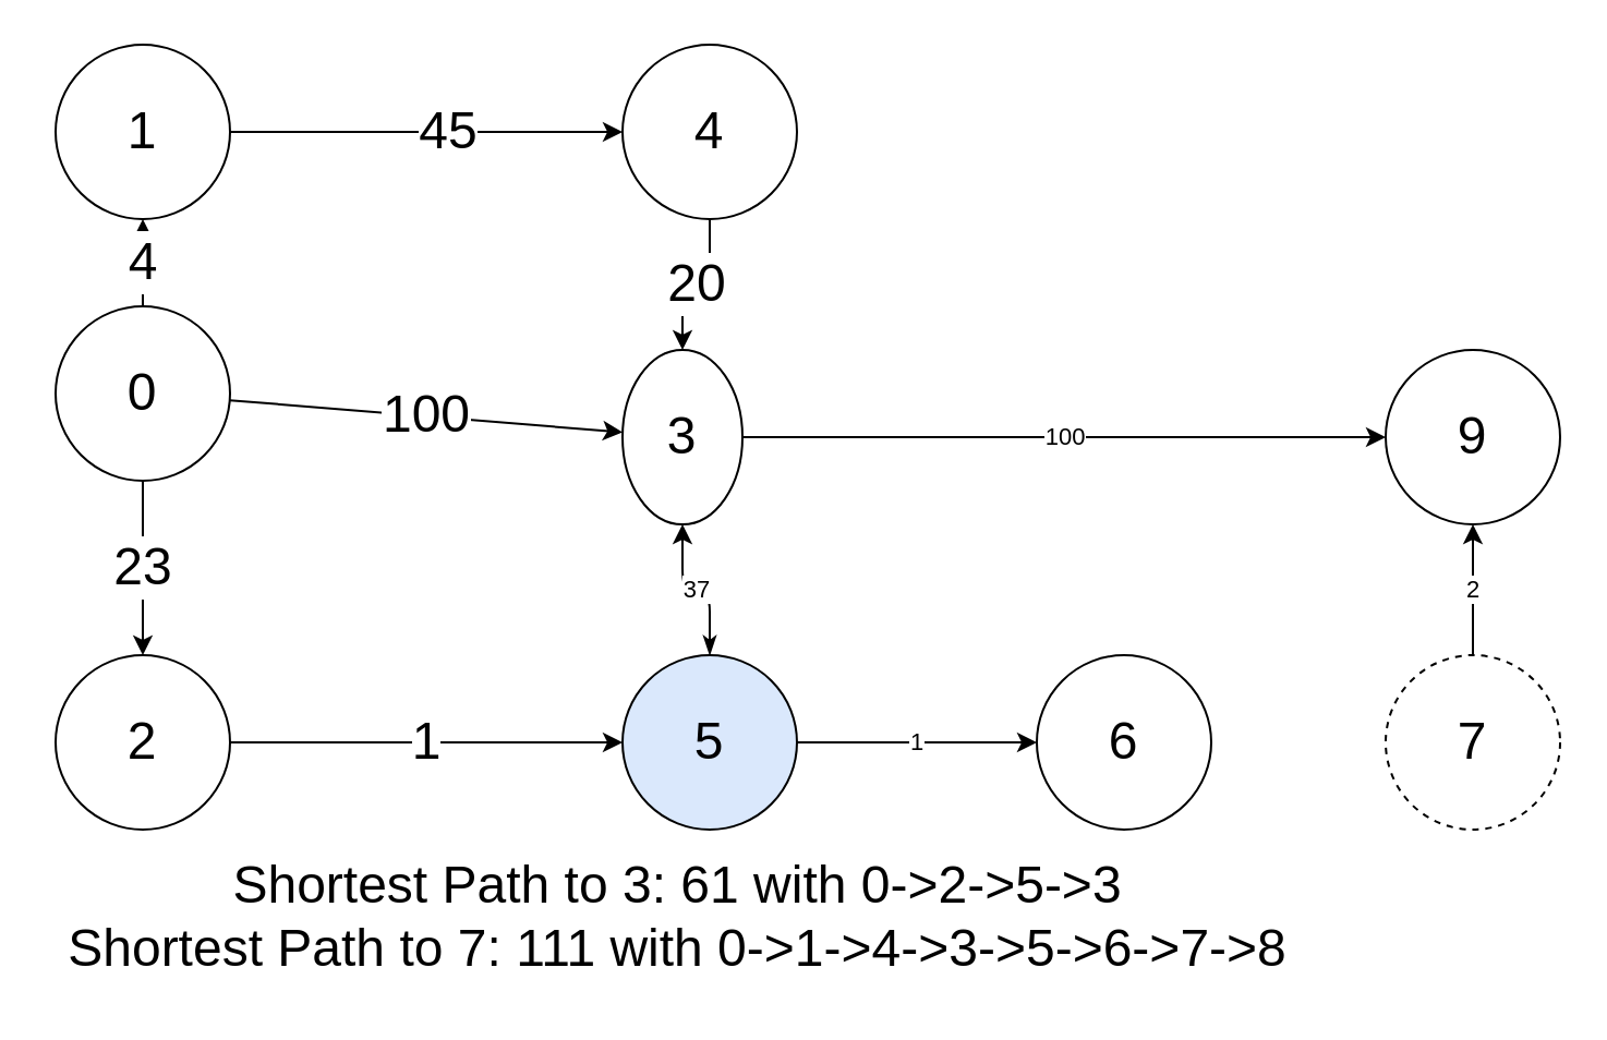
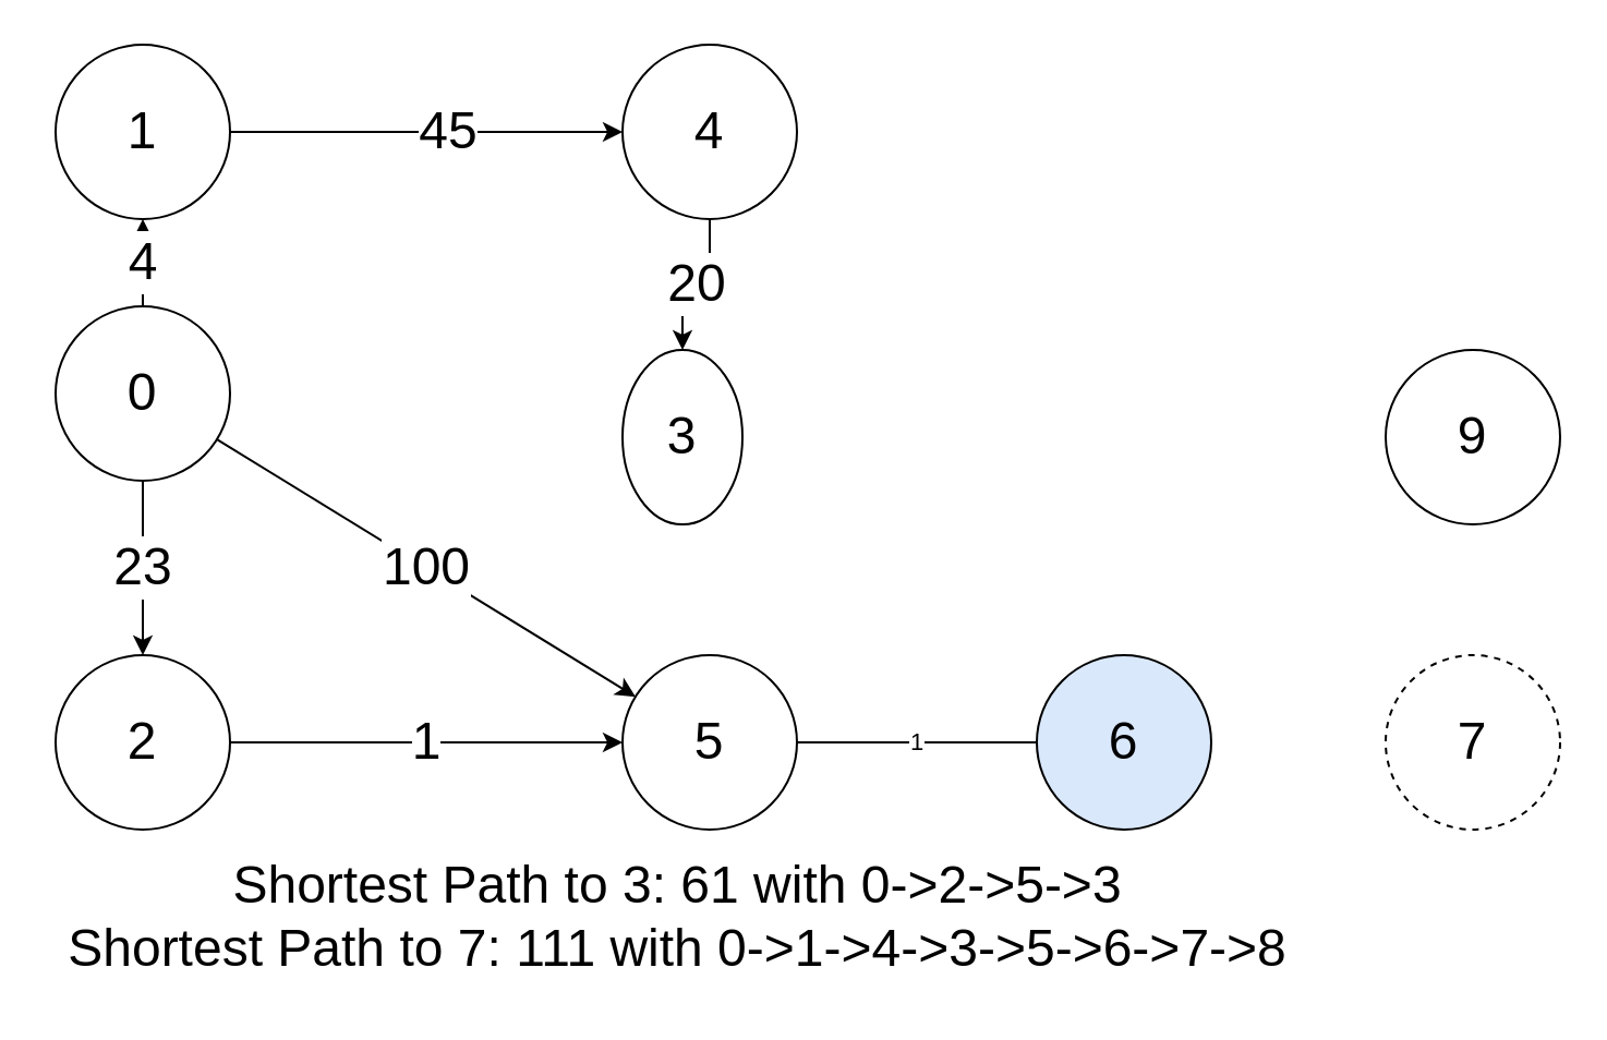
  <mxCell id="0" />
  <mxCell id="1" parent="0" />
  <mxCell id="2" value="4" style="edgeStyle=none;html=1;fontSize=24;" parent="1" source="5" target="7" edge="1"><mxGeometry relative="1" as="geometry" /></mxCell>
  <mxCell id="3" value="23" style="edgeStyle=none;html=1;fontSize=24;" parent="1" source="5" target="9" edge="1"><mxGeometry relative="1" as="geometry" /></mxCell>
- <mxCell id="4" value="100" style="edgeStyle=none;html=1;fontSize=24;" parent="1" source="5" target="11" edge="1"><mxGeometry relative="1" as="geometry" /></mxCell>
+ <mxCell id="4" value="100" style="edgeStyle=none;html=1;fontSize=24;" parent="1" source="5" target="17" edge="1"><mxGeometry relative="1" as="geometry" /></mxCell>
  <mxCell id="5" value="&lt;font style=&quot;font-size: 24px;&quot;&gt;0&lt;/font&gt;" style="ellipse;whiteSpace=wrap;html=1;aspect=fixed;" parent="1" vertex="1"><mxGeometry x="25" y="140" width="80" height="80" as="geometry" /></mxCell>
  <mxCell id="6" value="45" style="edgeStyle=orthogonalEdgeStyle;html=1;fontSize=24;" parent="1" source="7" target="14" edge="1"><mxGeometry x="0.111" relative="1" as="geometry"><mxPoint as="offset" /></mxGeometry></mxCell>
  <mxCell id="7" value="&lt;font style=&quot;font-size: 24px;&quot;&gt;1&lt;/font&gt;" style="ellipse;whiteSpace=wrap;html=1;aspect=fixed;" parent="1" vertex="1"><mxGeometry x="25" y="20" width="80" height="80" as="geometry" /></mxCell>
  <mxCell id="8" value="1" style="edgeStyle=orthogonalEdgeStyle;html=1;fontSize=24;" parent="1" source="9" target="17" edge="1"><mxGeometry relative="1" as="geometry" /></mxCell>
  <mxCell id="9" value="&lt;font style=&quot;font-size: 24px;&quot;&gt;2&lt;/font&gt;" style="ellipse;whiteSpace=wrap;html=1;aspect=fixed;" parent="1" vertex="1"><mxGeometry x="25" y="300" width="80" height="80" as="geometry" /></mxCell>
- <mxCell id="10" value="100" style="edgeStyle=none;html=1;" edge="1" parent="1" source="11" target="21"><mxGeometry relative="1" as="geometry" /></mxCell>
  <mxCell id="11" value="&lt;span style=&quot;font-size: 24px;&quot;&gt;3&lt;/span&gt;" style="ellipse;whiteSpace=wrap;html=1;aspect=fixed;" parent="1" vertex="1"><mxGeometry x="285" y="160" width="55" height="80" as="geometry" /></mxCell>
  <mxCell id="12" value="Shortest Path to 3: 61 with 0-&amp;gt;2-&amp;gt;5-&amp;gt;3&lt;br&gt;Shortest Path to 7: 111 with 0-&amp;gt;1-&amp;gt;4-&amp;gt;3-&amp;gt;5-&amp;gt;6-&amp;gt;7-&amp;gt;8" style="text;html=1;align=center;verticalAlign=middle;resizable=0;points=[];autosize=1;strokeColor=none;fillColor=none;fontSize=24;" parent="1" vertex="1"><mxGeometry x="20" y="385" width="580" height="70" as="geometry" /></mxCell>
  <mxCell id="13" value="&lt;font style=&quot;font-size: 24px;&quot;&gt;20&lt;/font&gt;" style="edgeStyle=orthogonalEdgeStyle;html=1;" parent="1" source="14" target="11" edge="1"><mxGeometry relative="1" as="geometry" /></mxCell>
  <mxCell id="14" value="&lt;span style=&quot;font-size: 24px;&quot;&gt;4&lt;/span&gt;" style="ellipse;whiteSpace=wrap;html=1;aspect=fixed;" parent="1" vertex="1"><mxGeometry x="285" y="20" width="80" height="80" as="geometry" /></mxCell>
- <mxCell id="15" value="37" style="edgeStyle=orthogonalEdgeStyle;html=1;startArrow=classicThin;startFill=1;" parent="1" source="17" target="11" edge="1"><mxGeometry relative="1" as="geometry" /></mxCell>
- <mxCell id="16" value="1" style="edgeStyle=none;html=1;" edge="1" parent="1" source="17" target="18"><mxGeometry relative="1" as="geometry" /></mxCell>
- <mxCell id="17" value="&lt;span style=&quot;font-size: 24px;&quot;&gt;5&lt;/span&gt;" style="ellipse;whiteSpace=wrap;html=1;aspect=fixed;fillColor=#dae8fc;" parent="1" vertex="1"><mxGeometry x="285" y="300" width="80" height="80" as="geometry" /></mxCell>
- <mxCell id="18" value="&lt;span style=&quot;font-size: 24px;&quot;&gt;6&lt;/span&gt;" style="ellipse;whiteSpace=wrap;html=1;aspect=fixed;" vertex="1" parent="1"><mxGeometry x="475" y="300" width="80" height="80" as="geometry" /></mxCell>
- <mxCell id="19" value="2" style="edgeStyle=none;html=1;" edge="1" parent="1" source="20" target="21"><mxGeometry relative="1" as="geometry" /></mxCell>
+ <mxCell id="16" value="1" style="edgeStyle=none;html=1;endArrow=none;" edge="1" parent="1" source="17" target="18"><mxGeometry relative="1" as="geometry" /></mxCell>
+ <mxCell id="17" value="&lt;span style=&quot;font-size: 24px;&quot;&gt;5&lt;/span&gt;" style="ellipse;whiteSpace=wrap;html=1;aspect=fixed;" parent="1" vertex="1"><mxGeometry x="285" y="300" width="80" height="80" as="geometry" /></mxCell>
+ <mxCell id="18" value="&lt;span style=&quot;font-size: 24px;&quot;&gt;6&lt;/span&gt;" style="ellipse;whiteSpace=wrap;html=1;aspect=fixed;fillColor=#dae8fc;" vertex="1" parent="1"><mxGeometry x="475" y="300" width="80" height="80" as="geometry" /></mxCell>
  <mxCell id="20" value="&lt;span style=&quot;font-size: 24px;&quot;&gt;7&lt;/span&gt;" style="ellipse;whiteSpace=wrap;html=1;aspect=fixed;dashed=1;" vertex="1" parent="1"><mxGeometry x="635" y="300" width="80" height="80" as="geometry" /></mxCell>
  <mxCell id="21" value="&lt;span style=&quot;font-size: 24px;&quot;&gt;9&lt;/span&gt;" style="ellipse;whiteSpace=wrap;html=1;aspect=fixed;" vertex="1" parent="1"><mxGeometry x="635" y="160" width="80" height="80" as="geometry" /></mxCell>
